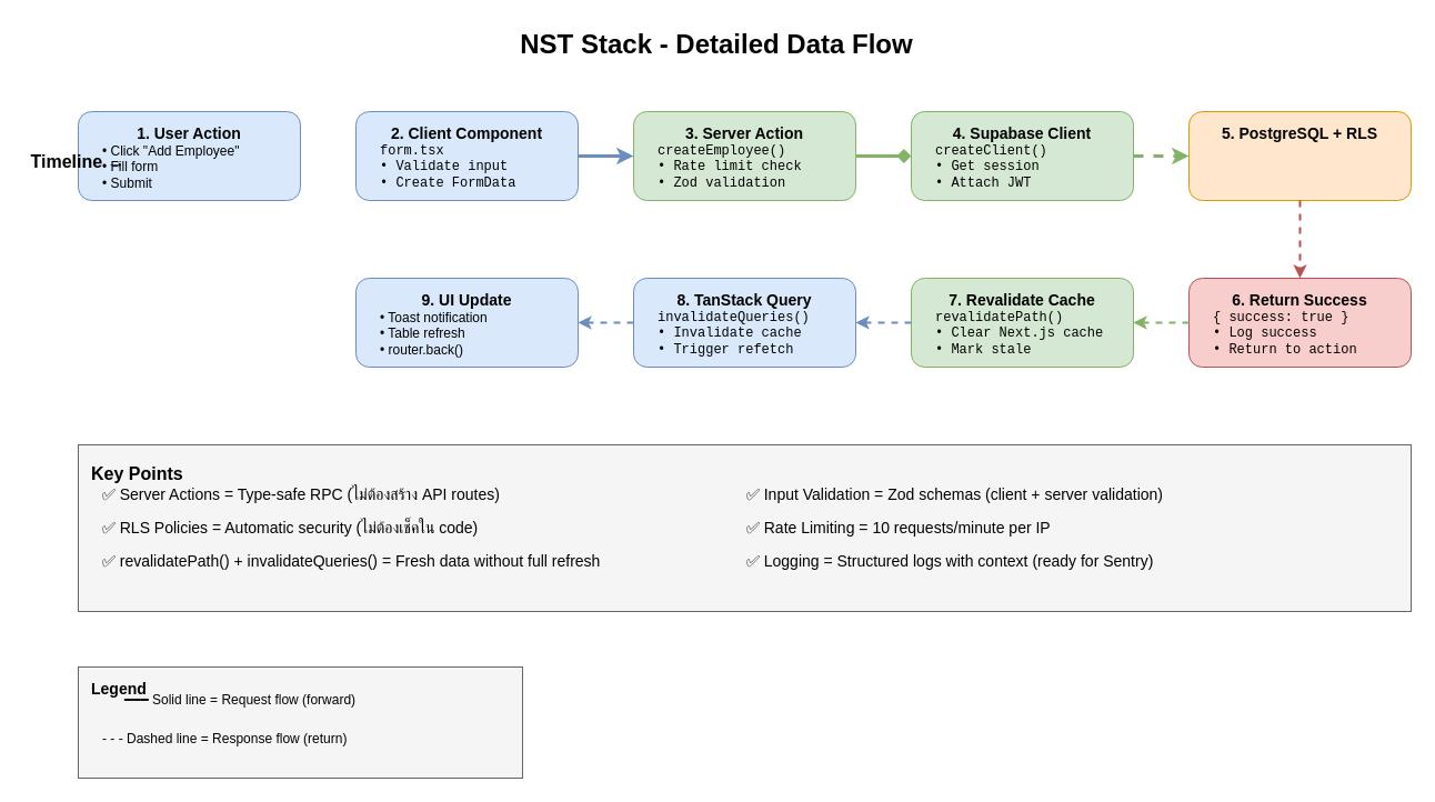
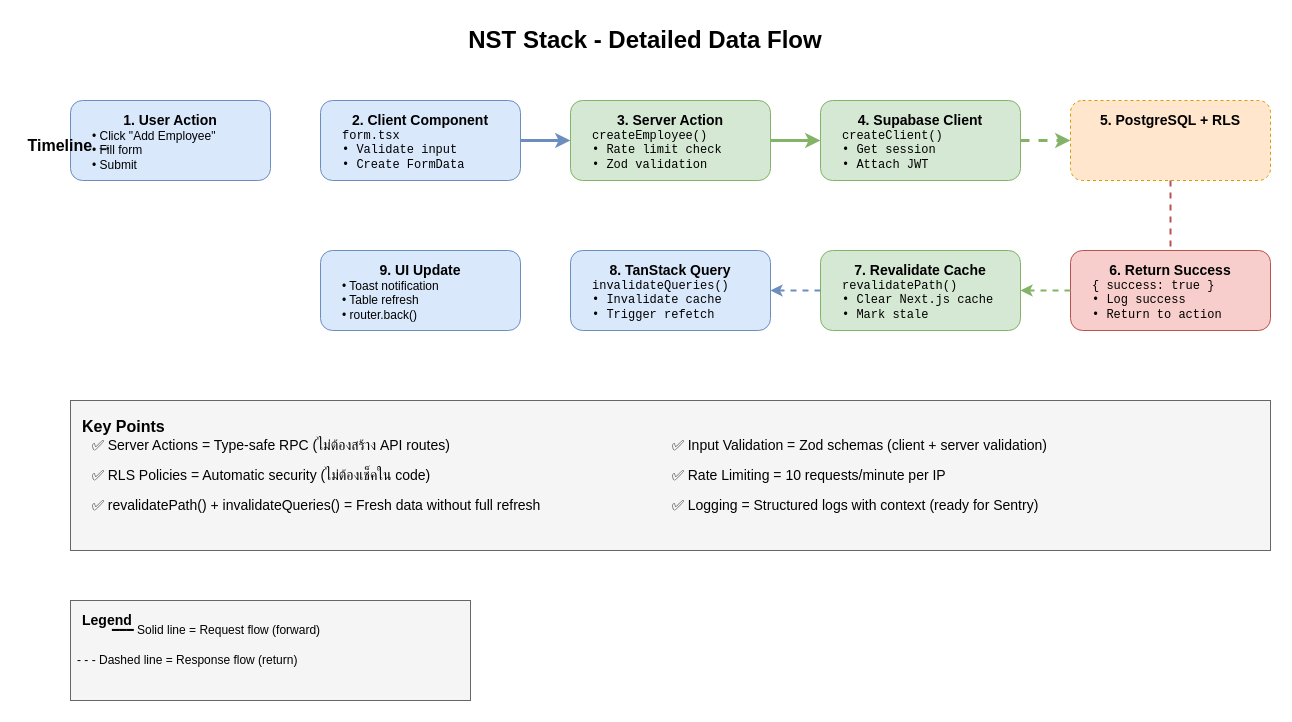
  <mxCell id="0" />
  <mxCell id="1" parent="0" />
  <mxCell id="2" value="NST Stack - Detailed Data Flow" style="text;html=1;strokeColor=none;fillColor=none;align=center;verticalAlign=middle;whiteSpace=wrap;rounded=0;fontSize=24;fontStyle=1" vertex="1" parent="1"><mxGeometry x="445" y="20" width="400" height="40" as="geometry" /></mxCell>
  <mxCell id="3" value="1. User Action" style="rounded=1;whiteSpace=wrap;html=1;fillColor=#dae8fc;strokeColor=#6c8ebf;fontSize=14;fontStyle=1;verticalAlign=top;spacingTop=5;" vertex="1" parent="1"><mxGeometry x="70" y="100" width="200" height="80" as="geometry" /></mxCell>
  <mxCell id="4" value="• Click &quot;Add Employee&quot;&#10;• Fill form&#10;• Submit" style="text;html=1;strokeColor=none;fillColor=none;align=left;verticalAlign=middle;whiteSpace=wrap;rounded=0;spacingLeft=10;" vertex="1" parent="1"><mxGeometry x="80" y="130" width="180" height="40" as="geometry" /></mxCell>
  <mxCell id="5" value="2. Client Component" style="rounded=1;whiteSpace=wrap;html=1;fillColor=#dae8fc;strokeColor=#6c8ebf;fontSize=14;fontStyle=1;verticalAlign=top;spacingTop=5;" vertex="1" parent="1"><mxGeometry x="320" y="100" width="200" height="80" as="geometry" /></mxCell>
  <mxCell id="6" value="form.tsx&#10;• Validate input&#10;• Create FormData" style="text;html=1;strokeColor=none;fillColor=none;align=left;verticalAlign=middle;whiteSpace=wrap;rounded=0;spacingLeft=10;fontFamily=Courier New;" vertex="1" parent="1"><mxGeometry x="330" y="130" width="180" height="40" as="geometry" /></mxCell>
  <mxCell id="7" value="3. Server Action" style="rounded=1;whiteSpace=wrap;html=1;fillColor=#d5e8d4;strokeColor=#82b366;fontSize=14;fontStyle=1;verticalAlign=top;spacingTop=5;" vertex="1" parent="1"><mxGeometry x="570" y="100" width="200" height="80" as="geometry" /></mxCell>
  <mxCell id="8" value="createEmployee()&#10;• Rate limit check&#10;• Zod validation" style="text;html=1;strokeColor=none;fillColor=none;align=left;verticalAlign=middle;whiteSpace=wrap;rounded=0;spacingLeft=10;fontFamily=Courier New;" vertex="1" parent="1"><mxGeometry x="580" y="130" width="180" height="40" as="geometry" /></mxCell>
  <mxCell id="9" value="4. Supabase Client" style="rounded=1;whiteSpace=wrap;html=1;fillColor=#d5e8d4;strokeColor=#82b366;fontSize=14;fontStyle=1;verticalAlign=top;spacingTop=5;" vertex="1" parent="1"><mxGeometry x="820" y="100" width="200" height="80" as="geometry" /></mxCell>
  <mxCell id="10" value="createClient()&#10;• Get session&#10;• Attach JWT" style="text;html=1;strokeColor=none;fillColor=none;align=left;verticalAlign=middle;whiteSpace=wrap;rounded=0;spacingLeft=10;fontFamily=Courier New;" vertex="1" parent="1"><mxGeometry x="830" y="130" width="180" height="40" as="geometry" /></mxCell>
- <mxCell id="11" value="5. PostgreSQL + RLS" style="rounded=1;whiteSpace=wrap;html=1;fillColor=#ffe6cc;strokeColor=#d79b00;fontSize=14;fontStyle=1;verticalAlign=top;spacingTop=5;" vertex="1" parent="1"><mxGeometry x="1070" y="100" width="200" height="80" as="geometry" /></mxCell>
+ <mxCell id="11" value="5. PostgreSQL + RLS" style="rounded=1;whiteSpace=wrap;html=1;fillColor=#ffe6cc;strokeColor=#d79b00;fontSize=14;fontStyle=1;verticalAlign=top;spacingTop=5;dashed=1;" vertex="1" parent="1"><mxGeometry x="1070" y="100" width="200" height="80" as="geometry" /></mxCell>
  <mxCell id="12" value="6. Return Success" style="rounded=1;whiteSpace=wrap;html=1;fillColor=#f8cecc;strokeColor=#b85450;fontSize=14;fontStyle=1;verticalAlign=top;spacingTop=5;" vertex="1" parent="1"><mxGeometry x="1070" y="250" width="200" height="80" as="geometry" /></mxCell>
  <mxCell id="13" value="{ success: true }&#10;• Log success&#10;• Return to action" style="text;html=1;strokeColor=none;fillColor=none;align=left;verticalAlign=middle;whiteSpace=wrap;rounded=0;spacingLeft=10;fontFamily=Courier New;" vertex="1" parent="1"><mxGeometry x="1080" y="280" width="180" height="40" as="geometry" /></mxCell>
  <mxCell id="14" value="7. Revalidate Cache" style="rounded=1;whiteSpace=wrap;html=1;fillColor=#d5e8d4;strokeColor=#82b366;fontSize=14;fontStyle=1;verticalAlign=top;spacingTop=5;" vertex="1" parent="1"><mxGeometry x="820" y="250" width="200" height="80" as="geometry" /></mxCell>
  <mxCell id="15" value="revalidatePath()&#10;• Clear Next.js cache&#10;• Mark stale" style="text;html=1;strokeColor=none;fillColor=none;align=left;verticalAlign=middle;whiteSpace=wrap;rounded=0;spacingLeft=10;fontFamily=Courier New;" vertex="1" parent="1"><mxGeometry x="830" y="280" width="180" height="40" as="geometry" /></mxCell>
  <mxCell id="16" value="8. TanStack Query" style="rounded=1;whiteSpace=wrap;html=1;fillColor=#dae8fc;strokeColor=#6c8ebf;fontSize=14;fontStyle=1;verticalAlign=top;spacingTop=5;" vertex="1" parent="1"><mxGeometry x="570" y="250" width="200" height="80" as="geometry" /></mxCell>
  <mxCell id="17" value="invalidateQueries()&#10;• Invalidate cache&#10;• Trigger refetch" style="text;html=1;strokeColor=none;fillColor=none;align=left;verticalAlign=middle;whiteSpace=wrap;rounded=0;spacingLeft=10;fontFamily=Courier New;" vertex="1" parent="1"><mxGeometry x="580" y="280" width="180" height="40" as="geometry" /></mxCell>
  <mxCell id="18" value="9. UI Update" style="rounded=1;whiteSpace=wrap;html=1;fillColor=#dae8fc;strokeColor=#6c8ebf;fontSize=14;fontStyle=1;verticalAlign=top;spacingTop=5;" vertex="1" parent="1"><mxGeometry x="320" y="250" width="200" height="80" as="geometry" /></mxCell>
  <mxCell id="19" value="• Toast notification&#10;• Table refresh&#10;• router.back()" style="text;html=1;strokeColor=none;fillColor=none;align=left;verticalAlign=middle;whiteSpace=wrap;rounded=0;spacingLeft=10;" vertex="1" parent="1"><mxGeometry x="330" y="280" width="180" height="40" as="geometry" /></mxCell>
  <mxCell id="20" style="edgeStyle=orthogonalEdgeStyle;rounded=0;orthogonalLoop=1;jettySize=auto;html=1;strokeWidth=3;fillColor=#dae8fc;strokeColor=#6c8ebf;endArrow=classic;endFill=1;" edge="1" parent="1" source="5" target="7"><mxGeometry relative="1" as="geometry" /></mxCell>
- <mxCell id="21" style="edgeStyle=orthogonalEdgeStyle;rounded=0;orthogonalLoop=1;jettySize=auto;html=1;strokeWidth=3;fillColor=#d5e8d4;strokeColor=#82b366;endArrow=diamond;endFill=1;" edge="1" parent="1" source="7" target="9"><mxGeometry relative="1" as="geometry" /></mxCell>
+ <mxCell id="21" style="edgeStyle=orthogonalEdgeStyle;rounded=0;orthogonalLoop=1;jettySize=auto;html=1;strokeWidth=3;fillColor=#d5e8d4;strokeColor=#82b366;endArrow=classic;endFill=1;" edge="1" parent="1" source="7" target="9"><mxGeometry relative="1" as="geometry" /></mxCell>
  <mxCell id="22" style="edgeStyle=orthogonalEdgeStyle;rounded=0;orthogonalLoop=1;jettySize=auto;html=1;strokeWidth=3;fillColor=#d5e8d4;strokeColor=#82b366;endArrow=classic;endFill=1;dashed=1;" edge="1" parent="1" source="9" target="11"><mxGeometry relative="1" as="geometry" /></mxCell>
- <mxCell id="23" style="edgeStyle=orthogonalEdgeStyle;rounded=0;orthogonalLoop=1;jettySize=auto;html=1;strokeWidth=2;strokeColor=#b85450;endArrow=classic;endFill=1;dashed=1;" edge="1" parent="1" source="11" target="12"><mxGeometry relative="1" as="geometry" /></mxCell>
+ <mxCell id="23" style="edgeStyle=orthogonalEdgeStyle;rounded=0;orthogonalLoop=1;jettySize=auto;html=1;strokeWidth=2;strokeColor=#b85450;endArrow=none;endFill=1;dashed=1;" edge="1" parent="1" source="11" target="12"><mxGeometry relative="1" as="geometry" /></mxCell>
  <mxCell id="24" style="edgeStyle=orthogonalEdgeStyle;rounded=0;orthogonalLoop=1;jettySize=auto;html=1;strokeWidth=2;strokeColor=#82b366;endArrow=classic;endFill=1;dashed=1;" edge="1" parent="1" source="12" target="14"><mxGeometry relative="1" as="geometry" /></mxCell>
  <mxCell id="25" style="edgeStyle=orthogonalEdgeStyle;rounded=0;orthogonalLoop=1;jettySize=auto;html=1;strokeWidth=2;strokeColor=#6c8ebf;endArrow=classic;endFill=1;dashed=1;" edge="1" parent="1" source="14" target="16"><mxGeometry relative="1" as="geometry" /></mxCell>
- <mxCell id="26" style="edgeStyle=orthogonalEdgeStyle;rounded=0;orthogonalLoop=1;jettySize=auto;html=1;strokeWidth=2;strokeColor=#6c8ebf;endArrow=classic;endFill=1;dashed=1;" edge="1" parent="1" source="16" target="18"><mxGeometry relative="1" as="geometry" /></mxCell>
  <mxCell id="27" value="Timeline →" style="text;html=1;strokeColor=none;fillColor=none;align=center;verticalAlign=middle;whiteSpace=wrap;rounded=0;fontSize=16;fontStyle=1" vertex="1" parent="1"><mxGeometry x="20" y="130" width="100" height="30" as="geometry" /></mxCell>
  <mxCell id="28" value="Key Points" style="rounded=0;whiteSpace=wrap;html=1;fillColor=#f5f5f5;strokeColor=#666666;fontSize=16;fontStyle=1;align=left;verticalAlign=top;spacingTop=10;spacingLeft=10;" vertex="1" parent="1"><mxGeometry x="70" y="400" width="1200" height="150" as="geometry" /></mxCell>
  <mxCell id="29" value="✅ Server Actions = Type-safe RPC (ไม่ต้องสร้าง API routes)" style="text;html=1;strokeColor=none;fillColor=none;align=left;verticalAlign=middle;whiteSpace=wrap;rounded=0;fontSize=14;" vertex="1" parent="1"><mxGeometry x="90" y="430" width="550" height="30" as="geometry" /></mxCell>
  <mxCell id="30" value="✅ RLS Policies = Automatic security (ไม่ต้องเช็คใน code)" style="text;html=1;strokeColor=none;fillColor=none;align=left;verticalAlign=middle;whiteSpace=wrap;rounded=0;fontSize=14;" vertex="1" parent="1"><mxGeometry x="90" y="460" width="550" height="30" as="geometry" /></mxCell>
  <mxCell id="31" value="✅ revalidatePath() + invalidateQueries() = Fresh data without full refresh" style="text;html=1;strokeColor=none;fillColor=none;align=left;verticalAlign=middle;whiteSpace=wrap;rounded=0;fontSize=14;" vertex="1" parent="1"><mxGeometry x="90" y="490" width="550" height="30" as="geometry" /></mxCell>
  <mxCell id="32" value="✅ Input Validation = Zod schemas (client + server validation)" style="text;html=1;strokeColor=none;fillColor=none;align=left;verticalAlign=middle;whiteSpace=wrap;rounded=0;fontSize=14;" vertex="1" parent="1"><mxGeometry x="670" y="430" width="550" height="30" as="geometry" /></mxCell>
  <mxCell id="33" value="✅ Rate Limiting = 10 requests/minute per IP" style="text;html=1;strokeColor=none;fillColor=none;align=left;verticalAlign=middle;whiteSpace=wrap;rounded=0;fontSize=14;" vertex="1" parent="1"><mxGeometry x="670" y="460" width="550" height="30" as="geometry" /></mxCell>
  <mxCell id="34" value="✅ Logging = Structured logs with context (ready for Sentry)" style="text;html=1;strokeColor=none;fillColor=none;align=left;verticalAlign=middle;whiteSpace=wrap;rounded=0;fontSize=14;" vertex="1" parent="1"><mxGeometry x="670" y="490" width="550" height="30" as="geometry" /></mxCell>
  <mxCell id="35" value="Legend" style="rounded=0;whiteSpace=wrap;html=1;fillColor=#f5f5f5;strokeColor=#666666;fontSize=14;fontStyle=1;align=left;verticalAlign=top;spacingTop=5;spacingLeft=10;" vertex="1" parent="1"><mxGeometry x="70" y="600" width="400" height="100" as="geometry" /></mxCell>
  <mxCell id="36" value="━━━ Solid line = Request flow (forward)" style="text;html=1;strokeColor=none;fillColor=none;align=left;verticalAlign=middle;whiteSpace=wrap;rounded=0;" vertex="1" parent="1"><mxGeometry x="110" y="620" width="350" height="20" as="geometry" /></mxCell>
- <mxCell id="37" value="- - - Dashed line = Response flow (return)" style="text;html=1;strokeColor=none;fillColor=none;align=left;verticalAlign=middle;whiteSpace=wrap;rounded=0;" vertex="1" parent="1"><mxGeometry x="90" y="655" width="350" height="20" as="geometry" /></mxCell>
+ <mxCell id="37" value="- - - Dashed line = Response flow (return)" style="text;html=1;strokeColor=none;fillColor=none;align=left;verticalAlign=middle;whiteSpace=wrap;rounded=0;" vertex="1" parent="1"><mxGeometry x="75" y="650" width="350" height="20" as="geometry" /></mxCell>
